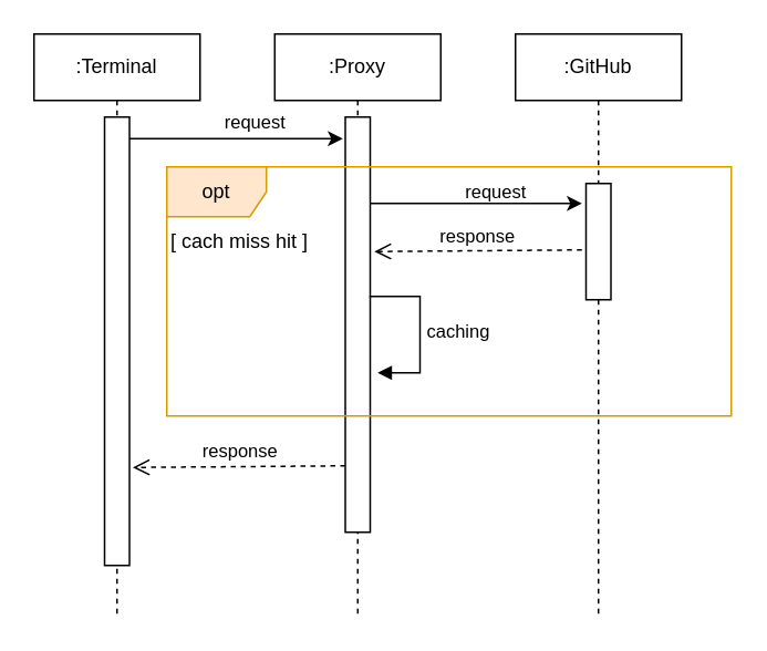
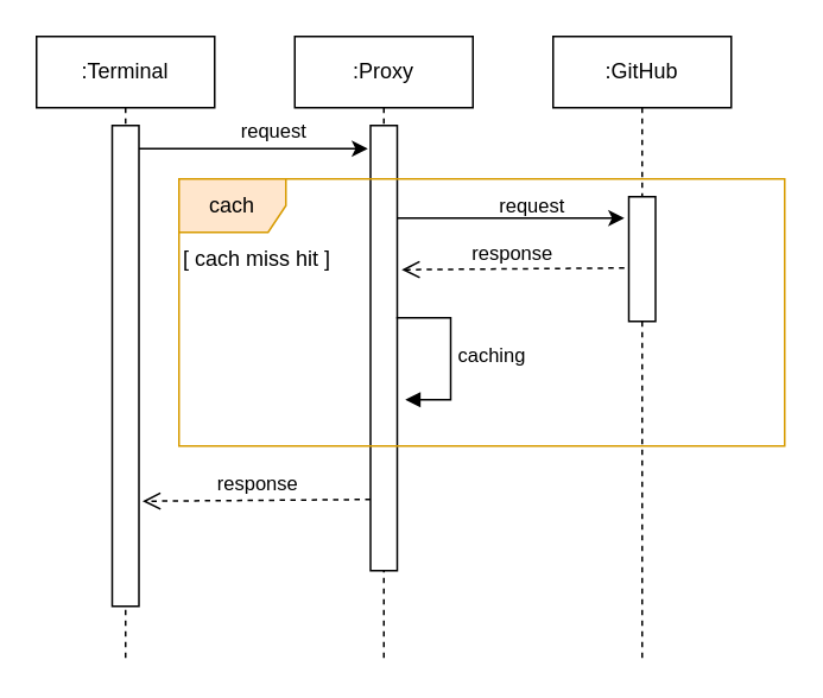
  <mxCell id="0" />
  <mxCell id="1" parent="0" />
  <mxCell id="2" value=":Terminal" style="shape=umlLifeline;perimeter=lifelinePerimeter;whiteSpace=wrap;html=1;container=1;collapsible=0;recursiveResize=0;outlineConnect=0;" vertex="1" parent="1"><mxGeometry x="20" y="20" width="100" height="350" as="geometry" /></mxCell>
  <mxCell id="3" value="" style="html=1;points=[];perimeter=orthogonalPerimeter;" vertex="1" parent="2"><mxGeometry x="42.5" y="50" width="15" height="270" as="geometry" /></mxCell>
  <mxCell id="4" value=":Proxy" style="shape=umlLifeline;perimeter=lifelinePerimeter;whiteSpace=wrap;html=1;container=1;collapsible=0;recursiveResize=0;outlineConnect=0;" vertex="1" parent="1"><mxGeometry x="165" y="20" width="100" height="350" as="geometry" /></mxCell>
  <mxCell id="5" value="" style="html=1;points=[];perimeter=orthogonalPerimeter;" vertex="1" parent="4"><mxGeometry x="42.5" y="50" width="15" height="250" as="geometry" /></mxCell>
  <mxCell id="6" value="caching" style="edgeStyle=orthogonalEdgeStyle;html=1;align=left;spacingLeft=2;endArrow=block;rounded=0;elbow=vertical;" edge="1" parent="4"><mxGeometry relative="1" as="geometry"><mxPoint x="57" y="158" as="sourcePoint" /><Array as="points"><mxPoint x="87.5" y="158" /><mxPoint x="87.5" y="204" /></Array><mxPoint x="62" y="204" as="targetPoint" /></mxGeometry></mxCell>
  <mxCell id="7" value="response" style="html=1;verticalAlign=bottom;endArrow=open;dashed=1;endSize=8;rounded=0;elbow=vertical;" edge="1" parent="4"><mxGeometry relative="1" as="geometry"><mxPoint x="42.5" y="260" as="sourcePoint" /><mxPoint x="-85.5" y="261" as="targetPoint" /></mxGeometry></mxCell>
  <mxCell id="8" value=":GitHub" style="shape=umlLifeline;perimeter=lifelinePerimeter;whiteSpace=wrap;html=1;container=1;collapsible=0;recursiveResize=0;outlineConnect=0;" vertex="1" parent="1"><mxGeometry x="310" y="20" width="100" height="350" as="geometry" /></mxCell>
  <mxCell id="9" value="" style="html=1;points=[];perimeter=orthogonalPerimeter;" vertex="1" parent="8"><mxGeometry x="42.5" y="90" width="15" height="70" as="geometry" /></mxCell>
  <mxCell id="10" style="edgeStyle=elbowEdgeStyle;rounded=0;orthogonalLoop=1;jettySize=auto;elbow=vertical;html=1;" edge="1" parent="1"><mxGeometry relative="1" as="geometry"><mxPoint x="222.5" y="122" as="sourcePoint" /><mxPoint x="350" y="122" as="targetPoint" /></mxGeometry></mxCell>
  <mxCell id="11" value="request" style="edgeLabel;html=1;align=center;verticalAlign=bottom;resizable=0;points=[];labelPosition=center;verticalLabelPosition=top;" vertex="1" connectable="0" parent="10"><mxGeometry x="0.153" y="-1" relative="1" as="geometry"><mxPoint x="1" as="offset" /></mxGeometry></mxCell>
  <mxCell id="12" style="edgeStyle=none;rounded=0;orthogonalLoop=1;jettySize=auto;html=1;endArrow=classic;endFill=1;" edge="1" parent="1" source="3"><mxGeometry relative="1" as="geometry"><mxPoint x="206" y="83" as="targetPoint" /></mxGeometry></mxCell>
  <mxCell id="13" value="request" style="edgeLabel;html=1;align=center;verticalAlign=bottom;resizable=0;points=[];labelPosition=center;verticalLabelPosition=top;" vertex="1" connectable="0" parent="12"><mxGeometry x="0.16" y="2" relative="1" as="geometry"><mxPoint as="offset" /></mxGeometry></mxCell>
  <mxCell id="14" value="response" style="html=1;verticalAlign=bottom;endArrow=open;dashed=1;endSize=8;rounded=0;elbow=vertical;" edge="1" parent="1"><mxGeometry relative="1" as="geometry"><mxPoint x="350" y="150" as="sourcePoint" /><mxPoint x="225" y="151" as="targetPoint" /></mxGeometry></mxCell>
  <mxCell id="15" value="[ cach miss hit ]" style="text;align=center;fontStyle=0;verticalAlign=middle;spacingLeft=3;spacingRight=3;rotatable=0;points=[[0,0.5],[1,0.5]];portConstraint=eastwest;fontColor=#000000;" vertex="1" parent="1"><mxGeometry x="104" y="131" width="80" height="26" as="geometry" /></mxCell>
- <mxCell id="16" value="opt" style="shape=umlFrame;whiteSpace=wrap;html=1;fillColor=#ffe6cc;strokeColor=#d79b00;" vertex="1" parent="1"><mxGeometry x="100" y="100" width="340" height="150" as="geometry" /></mxCell>
+ <mxCell id="16" value="cach" style="shape=umlFrame;whiteSpace=wrap;html=1;fillColor=#ffe6cc;strokeColor=#d79b00;" vertex="1" parent="1"><mxGeometry x="100" y="100" width="340" height="150" as="geometry" /></mxCell>
